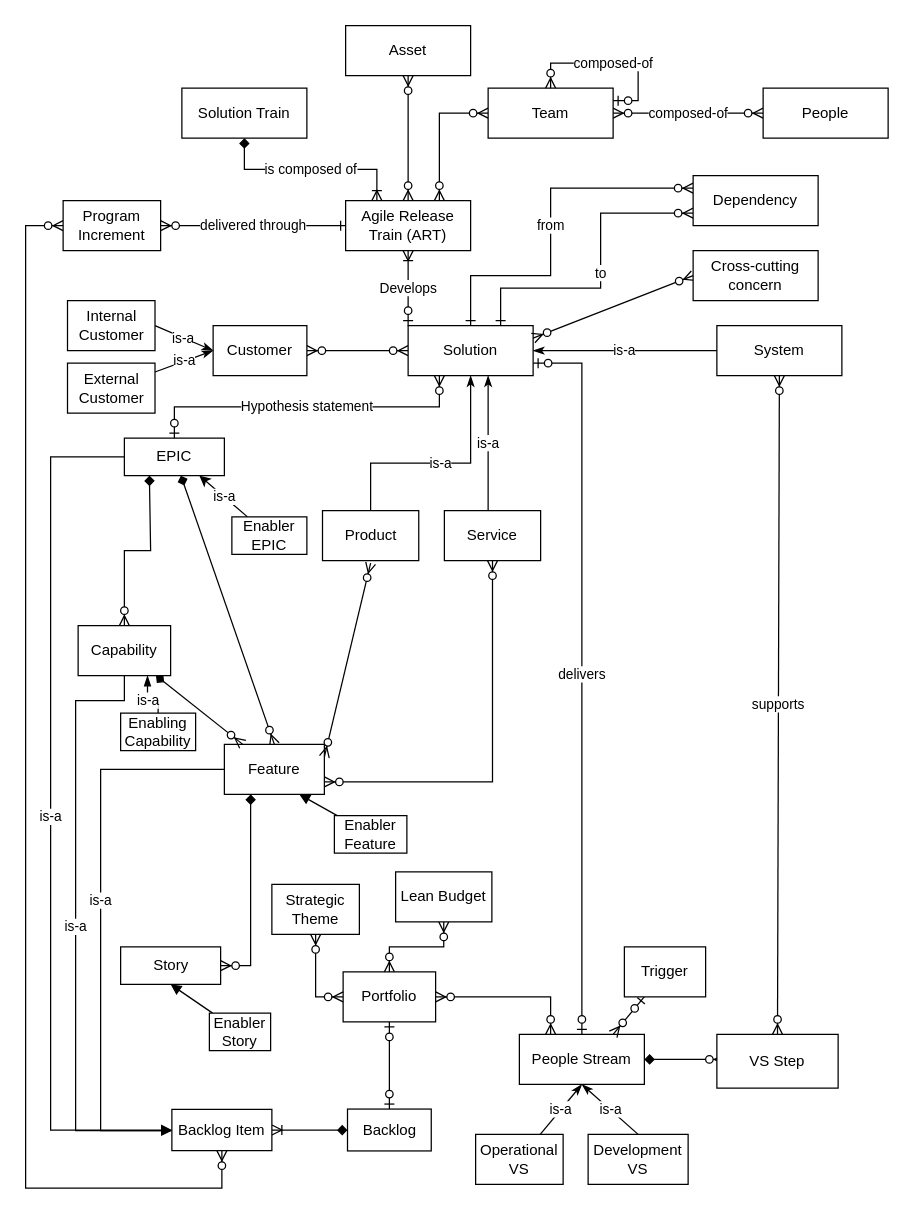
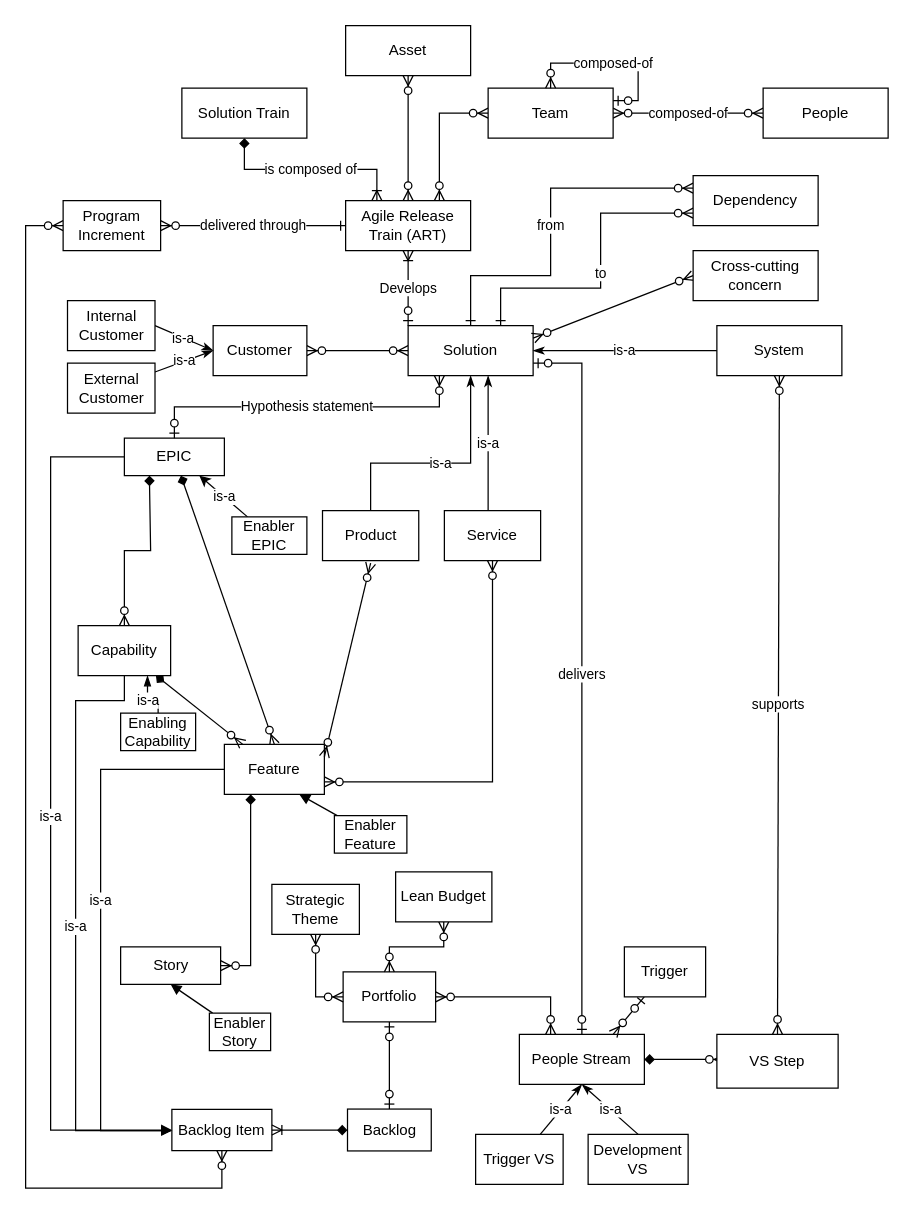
  <mxCell id="0" />
  <mxCell id="1" parent="0" />
  <mxCell id="2" style="edgeStyle=orthogonalEdgeStyle;rounded=0;orthogonalLoop=1;jettySize=auto;html=1;startArrow=diamond;startFill=1;endArrow=ERzeroToMany;endFill=1;exitX=1;exitY=0.5;exitDx=0;exitDy=0;" parent="1" source="3" edge="1"><mxGeometry relative="1" as="geometry"><mxPoint x="535" y="842" as="sourcePoint" /><mxPoint x="579" y="847" as="targetPoint" /></mxGeometry></mxCell>
  <mxCell id="3" value="People Stream" style="whiteSpace=wrap;html=1;align=center;" parent="1" vertex="1"><mxGeometry x="415" y="827" width="100" height="40" as="geometry" /></mxCell>
  <mxCell id="4" value="VS Step" style="whiteSpace=wrap;html=1;align=center;" parent="1" vertex="1"><mxGeometry x="573" y="827" width="97" height="43" as="geometry" /></mxCell>
  <mxCell id="5" value="is-a" style="edgeStyle=none;rounded=0;orthogonalLoop=1;jettySize=auto;html=1;entryX=0.5;entryY=1;entryDx=0;entryDy=0;startArrow=none;startFill=0;endArrow=classicThin;endFill=1;" parent="1" source="6" target="3" edge="1"><mxGeometry relative="1" as="geometry" /></mxCell>
- <mxCell id="6" value="Operational VS" style="whiteSpace=wrap;html=1;align=center;" parent="1" vertex="1"><mxGeometry x="380" y="907" width="70" height="40" as="geometry" /></mxCell>
+ <mxCell id="6" value="Trigger VS" style="whiteSpace=wrap;html=1;align=center;" parent="1" vertex="1"><mxGeometry x="380" y="907" width="70" height="40" as="geometry" /></mxCell>
  <mxCell id="7" value="is-a" style="edgeStyle=none;rounded=0;orthogonalLoop=1;jettySize=auto;html=1;exitX=0.5;exitY=0;exitDx=0;exitDy=0;entryX=0.5;entryY=1;entryDx=0;entryDy=0;startArrow=none;startFill=0;endArrow=classicThin;endFill=1;" parent="1" source="8" target="3" edge="1"><mxGeometry relative="1" as="geometry" /></mxCell>
  <mxCell id="8" value="Development VS" style="whiteSpace=wrap;html=1;align=center;" parent="1" vertex="1"><mxGeometry x="470" y="907" width="80" height="40" as="geometry" /></mxCell>
  <mxCell id="9" value="System" style="whiteSpace=wrap;html=1;align=center;" parent="1" vertex="1"><mxGeometry x="573" y="260" width="100" height="40" as="geometry" /></mxCell>
  <mxCell id="10" value="supports" style="endArrow=ERzeroToMany;html=1;rounded=0;entryX=0.5;entryY=1;entryDx=0;entryDy=0;exitX=0.5;exitY=0;exitDx=0;exitDy=0;startArrow=ERzeroToMany;startFill=1;endFill=1;" parent="1" source="4" target="9" edge="1"><mxGeometry relative="1" as="geometry"><mxPoint x="399" y="220" as="sourcePoint" /><mxPoint x="559" y="220" as="targetPoint" /></mxGeometry></mxCell>
  <mxCell id="11" value="composed-of" style="edgeStyle=orthogonalEdgeStyle;rounded=0;orthogonalLoop=1;jettySize=auto;html=1;startArrow=ERzeroToMany;startFill=1;endArrow=ERzeroToMany;endFill=1;" parent="1" source="12" target="40" edge="1"><mxGeometry relative="1" as="geometry" /></mxCell>
  <mxCell id="12" value="People" style="whiteSpace=wrap;html=1;align=center;" parent="1" vertex="1"><mxGeometry x="610" y="70" width="100" height="40" as="geometry" /></mxCell>
  <mxCell id="13" value="" style="endArrow=ERzeroToMany;html=1;rounded=0;startArrow=ERzeroToMany;startFill=1;endFill=1;edgeStyle=orthogonalEdgeStyle;entryX=0.75;entryY=0;entryDx=0;entryDy=0;" parent="1" source="40" target="30" edge="1"><mxGeometry relative="1" as="geometry"><mxPoint x="399" y="320" as="sourcePoint" /><mxPoint x="549" y="282" as="targetPoint" /></mxGeometry></mxCell>
  <mxCell id="14" style="rounded=0;orthogonalLoop=1;jettySize=auto;html=1;entryX=0.75;entryY=0;entryDx=0;entryDy=0;endArrow=ERzeroToMany;endFill=1;startArrow=ERzeroToOne;startFill=1;" parent="1" source="15" target="3" edge="1"><mxGeometry relative="1" as="geometry" /></mxCell>
  <mxCell id="15" value="Trigger" style="whiteSpace=wrap;html=1;align=center;" parent="1" vertex="1"><mxGeometry x="499" y="757" width="65" height="40" as="geometry" /></mxCell>
  <mxCell id="16" value="delivers" style="rounded=0;orthogonalLoop=1;jettySize=auto;html=1;entryX=0.5;entryY=0;entryDx=0;entryDy=0;endArrow=ERzeroToOne;endFill=1;startArrow=ERzeroToOne;startFill=1;edgeStyle=orthogonalEdgeStyle;" parent="1" source="18" target="3" edge="1"><mxGeometry relative="1" as="geometry"><Array as="points"><mxPoint x="465" y="290" /></Array></mxGeometry></mxCell>
  <mxCell id="17" style="edgeStyle=orthogonalEdgeStyle;rounded=0;orthogonalLoop=1;jettySize=auto;html=1;exitX=0;exitY=0.5;exitDx=0;exitDy=0;entryX=1;entryY=0.5;entryDx=0;entryDy=0;startArrow=ERzeroToMany;startFill=1;endArrow=ERzeroToMany;endFill=1;" parent="1" source="18" target="22" edge="1"><mxGeometry relative="1" as="geometry" /></mxCell>
  <mxCell id="18" value="Solution" style="whiteSpace=wrap;html=1;align=center;" parent="1" vertex="1"><mxGeometry x="326" y="260" width="100" height="40" as="geometry" /></mxCell>
  <mxCell id="19" value="Product" style="whiteSpace=wrap;html=1;align=center;" parent="1" vertex="1"><mxGeometry x="257.5" y="408" width="77" height="40" as="geometry" /></mxCell>
  <mxCell id="20" value="is-a" style="rounded=0;orthogonalLoop=1;jettySize=auto;html=1;startArrow=none;startFill=0;endArrow=classicThin;endFill=1;edgeStyle=orthogonalEdgeStyle;" parent="1" source="21" edge="1"><mxGeometry relative="1" as="geometry"><mxPoint x="390" y="300" as="targetPoint" /><Array as="points"><mxPoint x="390" y="380" /><mxPoint x="390" y="380" /></Array></mxGeometry></mxCell>
  <mxCell id="21" value="Service" style="whiteSpace=wrap;html=1;align=center;" parent="1" vertex="1"><mxGeometry x="355" y="408" width="77" height="40" as="geometry" /></mxCell>
  <mxCell id="22" value="Customer" style="whiteSpace=wrap;html=1;align=center;" parent="1" vertex="1"><mxGeometry x="170" y="260" width="75" height="40" as="geometry" /></mxCell>
  <mxCell id="23" value="is-a" style="edgeStyle=none;rounded=0;orthogonalLoop=1;jettySize=auto;html=1;startArrow=none;startFill=0;endArrow=classicThin;endFill=1;exitX=1;exitY=0.5;exitDx=0;exitDy=0;" parent="1" source="24" edge="1"><mxGeometry relative="1" as="geometry"><mxPoint x="170" y="280" as="targetPoint" /></mxGeometry></mxCell>
  <mxCell id="24" value="Internal Customer" style="whiteSpace=wrap;html=1;align=center;" parent="1" vertex="1"><mxGeometry x="53.5" y="240" width="70" height="40" as="geometry" /></mxCell>
  <mxCell id="25" value="is-a" style="edgeStyle=none;rounded=0;orthogonalLoop=1;jettySize=auto;html=1;startArrow=none;startFill=0;endArrow=classicThin;endFill=1;" parent="1" source="26" edge="1"><mxGeometry relative="1" as="geometry"><mxPoint x="170" y="280" as="targetPoint" /></mxGeometry></mxCell>
  <mxCell id="26" value="External&lt;br&gt;Customer" style="whiteSpace=wrap;html=1;align=center;" parent="1" vertex="1"><mxGeometry x="53.5" y="290" width="70" height="40" as="geometry" /></mxCell>
  <mxCell id="27" value="is-a" style="rounded=0;orthogonalLoop=1;jettySize=auto;html=1;exitX=0;exitY=0.5;exitDx=0;exitDy=0;startArrow=none;startFill=0;endArrow=classicThin;endFill=1;entryX=1;entryY=0.5;entryDx=0;entryDy=0;" parent="1" source="9" target="18" edge="1"><mxGeometry relative="1" as="geometry"><mxPoint x="564" y="230" as="sourcePoint" /><mxPoint x="431" y="280" as="targetPoint" /></mxGeometry></mxCell>
  <mxCell id="28" value="Develops" style="edgeStyle=none;rounded=0;orthogonalLoop=1;jettySize=auto;html=1;startArrow=ERoneToMany;startFill=0;endArrow=ERzeroToOne;endFill=1;entryX=0;entryY=0;entryDx=0;entryDy=0;" parent="1" source="30" target="18" edge="1"><mxGeometry relative="1" as="geometry"><mxPoint x="341" y="250" as="targetPoint" /></mxGeometry></mxCell>
  <mxCell id="29" value="delivered through" style="edgeStyle=orthogonalEdgeStyle;rounded=0;orthogonalLoop=1;jettySize=auto;html=1;startArrow=ERone;startFill=0;endArrow=ERzeroToMany;endFill=1;" parent="1" source="30" target="71" edge="1"><mxGeometry relative="1" as="geometry" /></mxCell>
  <mxCell id="30" value="Agile Release Train (ART)" style="whiteSpace=wrap;html=1;align=center;" parent="1" vertex="1"><mxGeometry x="276" y="160" width="100" height="40" as="geometry" /></mxCell>
  <mxCell id="31" value="is composed of" style="edgeStyle=orthogonalEdgeStyle;rounded=0;orthogonalLoop=1;jettySize=auto;html=1;entryX=0.25;entryY=0;entryDx=0;entryDy=0;startArrow=diamond;startFill=1;endArrow=ERoneToMany;endFill=0;exitX=0.5;exitY=1;exitDx=0;exitDy=0;" parent="1" source="32" target="30" edge="1"><mxGeometry relative="1" as="geometry" /></mxCell>
  <mxCell id="32" value="Solution Train" style="whiteSpace=wrap;html=1;align=center;" parent="1" vertex="1"><mxGeometry x="145" y="70" width="100" height="40" as="geometry" /></mxCell>
  <mxCell id="33" style="edgeStyle=none;rounded=0;orthogonalLoop=1;jettySize=auto;html=1;entryX=1;entryY=0.25;entryDx=0;entryDy=0;startArrow=ERzeroToMany;startFill=1;endArrow=ERzeroToMany;endFill=1;exitX=0;exitY=0.5;exitDx=0;exitDy=0;" parent="1" source="34" target="18" edge="1"><mxGeometry relative="1" as="geometry" /></mxCell>
  <mxCell id="34" value="Cross-cutting concern" style="whiteSpace=wrap;html=1;align=center;" parent="1" vertex="1"><mxGeometry x="554" y="200" width="100" height="40" as="geometry" /></mxCell>
  <mxCell id="35" value="from" style="edgeStyle=orthogonalEdgeStyle;rounded=0;orthogonalLoop=1;jettySize=auto;html=1;startArrow=ERzeroToMany;startFill=1;endArrow=ERone;endFill=0;exitX=0;exitY=0.25;exitDx=0;exitDy=0;entryX=0.5;entryY=0;entryDx=0;entryDy=0;" parent="1" source="37" target="18" edge="1"><mxGeometry relative="1" as="geometry"><mxPoint x="381" y="260" as="targetPoint" /><Array as="points"><mxPoint x="440" y="150" /><mxPoint x="440" y="220" /><mxPoint x="376" y="220" /></Array></mxGeometry></mxCell>
  <mxCell id="36" value="to" style="rounded=0;orthogonalLoop=1;jettySize=auto;html=1;startArrow=ERzeroToMany;startFill=1;endArrow=ERone;endFill=0;edgeStyle=orthogonalEdgeStyle;exitX=0;exitY=0.75;exitDx=0;exitDy=0;" parent="1" source="37" target="18" edge="1"><mxGeometry relative="1" as="geometry"><Array as="points"><mxPoint x="480" y="170" /><mxPoint x="480" y="230" /><mxPoint x="400" y="230" /></Array></mxGeometry></mxCell>
  <mxCell id="37" value="Dependency" style="whiteSpace=wrap;html=1;align=center;" parent="1" vertex="1"><mxGeometry x="554" y="140" width="100" height="40" as="geometry" /></mxCell>
  <mxCell id="38" style="edgeStyle=orthogonalEdgeStyle;rounded=0;orthogonalLoop=1;jettySize=auto;html=1;entryX=0.5;entryY=0;entryDx=0;entryDy=0;startArrow=ERzeroToMany;startFill=1;endArrow=ERzeroToMany;endFill=1;" parent="1" source="39" target="30" edge="1"><mxGeometry relative="1" as="geometry" /></mxCell>
  <mxCell id="39" value="Asset" style="whiteSpace=wrap;html=1;align=center;" parent="1" vertex="1"><mxGeometry x="276" y="20" width="100" height="40" as="geometry" /></mxCell>
  <mxCell id="40" value="Team" style="whiteSpace=wrap;html=1;align=center;" parent="1" vertex="1"><mxGeometry x="390" y="70" width="100" height="40" as="geometry" /></mxCell>
  <mxCell id="41" value="composed-of" style="edgeStyle=orthogonalEdgeStyle;rounded=0;orthogonalLoop=1;jettySize=auto;html=1;entryX=1;entryY=0.25;entryDx=0;entryDy=0;startArrow=ERzeroToMany;startFill=1;endArrow=ERzeroToOne;endFill=1;" parent="1" source="40" target="40" edge="1"><mxGeometry relative="1" as="geometry" /></mxCell>
  <mxCell id="42" style="rounded=0;orthogonalLoop=1;jettySize=auto;html=1;entryX=0.5;entryY=0;entryDx=0;entryDy=0;startArrow=diamond;startFill=1;endArrow=ERzeroToMany;endFill=1;" parent="1" source="46" target="49" edge="1"><mxGeometry relative="1" as="geometry" /></mxCell>
  <mxCell id="43" value="is-a" style="edgeStyle=orthogonalEdgeStyle;rounded=0;orthogonalLoop=1;jettySize=auto;html=1;entryX=0;entryY=0.5;entryDx=0;entryDy=0;startArrow=none;startFill=0;endArrow=block;endFill=1;" parent="1" source="46" target="67" edge="1"><mxGeometry relative="1" as="geometry"><Array as="points"><mxPoint x="40" y="365" /><mxPoint x="40" y="904" /></Array></mxGeometry></mxCell>
  <mxCell id="44" value="is-a" style="rounded=0;orthogonalLoop=1;jettySize=auto;html=1;startArrow=none;startFill=0;endArrow=block;endFill=1;exitX=0;exitY=0.5;exitDx=0;exitDy=0;edgeStyle=orthogonalEdgeStyle;" parent="1" source="49" target="67" edge="1"><mxGeometry x="-0.083" relative="1" as="geometry"><Array as="points"><mxPoint x="80" y="615" /><mxPoint x="80" y="904" /></Array><mxPoint as="offset" /></mxGeometry></mxCell>
  <mxCell id="45" style="edgeStyle=none;rounded=0;orthogonalLoop=1;jettySize=auto;html=1;entryX=0.5;entryY=0;entryDx=0;entryDy=0;startArrow=diamond;startFill=1;endArrow=ERzeroToMany;endFill=1;exitX=0.25;exitY=1;exitDx=0;exitDy=0;" edge="1" parent="1" source="46" target="74"><mxGeometry relative="1" as="geometry"><Array as="points"><mxPoint x="120" y="440" /><mxPoint x="99" y="440" /></Array></mxGeometry></mxCell>
  <mxCell id="46" value="EPIC" style="whiteSpace=wrap;html=1;align=center;" parent="1" vertex="1"><mxGeometry x="99" y="350" width="80" height="30" as="geometry" /></mxCell>
  <mxCell id="47" value="Hypothesis statement" style="endArrow=ERzeroToMany;html=1;rounded=0;entryX=0.25;entryY=1;entryDx=0;entryDy=0;exitX=0.5;exitY=0;exitDx=0;exitDy=0;edgeStyle=orthogonalEdgeStyle;endFill=1;startArrow=ERzeroToOne;startFill=1;" parent="1" source="46" target="18" edge="1"><mxGeometry relative="1" as="geometry"><mxPoint x="280" y="360" as="sourcePoint" /><mxPoint x="430" y="360" as="targetPoint" /></mxGeometry></mxCell>
  <mxCell id="48" value="is-a" style="rounded=0;orthogonalLoop=1;jettySize=auto;html=1;startArrow=none;startFill=0;endArrow=classicThin;endFill=1;edgeStyle=orthogonalEdgeStyle;exitX=0.5;exitY=0;exitDx=0;exitDy=0;entryX=0.5;entryY=1;entryDx=0;entryDy=0;" parent="1" source="19" target="18" edge="1"><mxGeometry relative="1" as="geometry"><mxPoint x="394.5" y="430" as="sourcePoint" /><mxPoint x="400" y="310" as="targetPoint" /><Array as="points"><mxPoint x="296" y="370" /><mxPoint x="376" y="370" /></Array></mxGeometry></mxCell>
  <mxCell id="49" value="Feature" style="whiteSpace=wrap;html=1;align=center;" parent="1" vertex="1"><mxGeometry x="179" y="595" width="80" height="40" as="geometry" /></mxCell>
  <mxCell id="50" value="" style="endArrow=ERzeroToMany;html=1;rounded=0;entryX=1;entryY=0.25;entryDx=0;entryDy=0;startArrow=ERzeroToMany;startFill=1;endFill=1;" parent="1" target="49" edge="1"><mxGeometry relative="1" as="geometry"><mxPoint x="296" y="450" as="sourcePoint" /><mxPoint x="230" y="520" as="targetPoint" /></mxGeometry></mxCell>
  <mxCell id="51" value="" style="endArrow=ERzeroToMany;html=1;rounded=0;exitX=1;exitY=0.75;exitDx=0;exitDy=0;entryX=0.5;entryY=1;entryDx=0;entryDy=0;startArrow=ERzeroToMany;startFill=1;endFill=1;edgeStyle=orthogonalEdgeStyle;" parent="1" source="49" target="21" edge="1"><mxGeometry relative="1" as="geometry"><mxPoint x="420" y="445" as="sourcePoint" /><mxPoint x="384.5" y="505" as="targetPoint" /></mxGeometry></mxCell>
  <mxCell id="52" value="is-a" style="rounded=0;orthogonalLoop=1;jettySize=auto;html=1;entryX=0.75;entryY=1;entryDx=0;entryDy=0;" parent="1" source="53" target="46" edge="1"><mxGeometry relative="1" as="geometry"><mxPoint x="108" y="380" as="targetPoint" /></mxGeometry></mxCell>
  <mxCell id="53" value="Enabler EPIC" style="whiteSpace=wrap;html=1;align=center;" parent="1" vertex="1"><mxGeometry x="185" y="413" width="60" height="30" as="geometry" /></mxCell>
  <mxCell id="54" style="edgeStyle=orthogonalEdgeStyle;rounded=0;orthogonalLoop=1;jettySize=auto;html=1;endArrow=diamond;endFill=1;startArrow=ERzeroToMany;startFill=1;" parent="1" source="55" target="49" edge="1"><mxGeometry relative="1" as="geometry"><Array as="points"><mxPoint x="200" y="772" /></Array></mxGeometry></mxCell>
  <mxCell id="55" value="Story" style="html=1;" parent="1" vertex="1"><mxGeometry x="96" y="757" width="80" height="30" as="geometry" /></mxCell>
  <mxCell id="56" style="rounded=0;orthogonalLoop=1;jettySize=auto;html=1;startArrow=none;startFill=0;endArrow=block;endFill=1;entryX=0.75;entryY=1;entryDx=0;entryDy=0;" parent="1" source="57" target="49" edge="1"><mxGeometry relative="1" as="geometry"><mxPoint x="157" y="662" as="targetPoint" /></mxGeometry></mxCell>
  <mxCell id="57" value="Enabler Feature" style="whiteSpace=wrap;html=1;align=center;" parent="1" vertex="1"><mxGeometry x="267" y="652" width="58" height="30" as="geometry" /></mxCell>
  <mxCell id="58" value="" style="rounded=0;orthogonalLoop=1;jettySize=auto;html=1;startArrow=none;startFill=0;endArrow=block;endFill=1;entryX=0.5;entryY=1;entryDx=0;entryDy=0;" parent="1" source="59" target="55" edge="1"><mxGeometry relative="1" as="geometry" /></mxCell>
  <mxCell id="59" value="Enabler Story" style="whiteSpace=wrap;html=1;align=center;" parent="1" vertex="1"><mxGeometry x="167" y="810" width="49" height="30" as="geometry" /></mxCell>
  <mxCell id="60" style="edgeStyle=orthogonalEdgeStyle;rounded=0;orthogonalLoop=1;jettySize=auto;html=1;entryX=0.25;entryY=0;entryDx=0;entryDy=0;startArrow=ERzeroToMany;startFill=1;endArrow=ERzeroToMany;endFill=1;exitX=1;exitY=0.5;exitDx=0;exitDy=0;" parent="1" source="62" target="3" edge="1"><mxGeometry relative="1" as="geometry"><mxPoint x="367" y="797" as="sourcePoint" /></mxGeometry></mxCell>
  <mxCell id="61" style="edgeStyle=orthogonalEdgeStyle;rounded=0;orthogonalLoop=1;jettySize=auto;html=1;entryX=0.5;entryY=0;entryDx=0;entryDy=0;startArrow=ERzeroToOne;startFill=1;endArrow=ERzeroToOne;endFill=1;" parent="1" source="62" target="69" edge="1"><mxGeometry relative="1" as="geometry" /></mxCell>
  <mxCell id="62" value="Portfolio" style="whiteSpace=wrap;html=1;align=center;" parent="1" vertex="1"><mxGeometry x="274" y="777" width="74" height="40" as="geometry" /></mxCell>
  <mxCell id="63" style="edgeStyle=orthogonalEdgeStyle;rounded=0;orthogonalLoop=1;jettySize=auto;html=1;entryX=0;entryY=0.5;entryDx=0;entryDy=0;startArrow=ERzeroToMany;startFill=1;endArrow=ERzeroToMany;endFill=1;" parent="1" source="64" target="62" edge="1"><mxGeometry relative="1" as="geometry" /></mxCell>
  <mxCell id="64" value="Strategic Theme" style="whiteSpace=wrap;html=1;align=center;" parent="1" vertex="1"><mxGeometry x="217" y="707" width="70" height="40" as="geometry" /></mxCell>
  <mxCell id="65" style="edgeStyle=orthogonalEdgeStyle;rounded=0;orthogonalLoop=1;jettySize=auto;html=1;entryX=0.5;entryY=0;entryDx=0;entryDy=0;startArrow=ERzeroToMany;startFill=1;endArrow=ERzeroToMany;endFill=1;" parent="1" source="66" target="62" edge="1"><mxGeometry relative="1" as="geometry" /></mxCell>
  <mxCell id="66" value="Lean Budget" style="whiteSpace=wrap;html=1;align=center;" parent="1" vertex="1"><mxGeometry x="316" y="697" width="77" height="40" as="geometry" /></mxCell>
  <mxCell id="67" value="Backlog Item" style="whiteSpace=wrap;html=1;align=center;" parent="1" vertex="1"><mxGeometry x="137" y="887" width="80" height="33" as="geometry" /></mxCell>
  <mxCell id="68" style="edgeStyle=orthogonalEdgeStyle;rounded=0;orthogonalLoop=1;jettySize=auto;html=1;entryX=1;entryY=0.5;entryDx=0;entryDy=0;startArrow=diamond;startFill=1;endArrow=ERoneToMany;endFill=0;" parent="1" source="69" target="67" edge="1"><mxGeometry relative="1" as="geometry" /></mxCell>
  <mxCell id="69" value="Backlog" style="whiteSpace=wrap;html=1;align=center;" parent="1" vertex="1"><mxGeometry x="277.5" y="886.75" width="67" height="33.5" as="geometry" /></mxCell>
  <mxCell id="70" style="edgeStyle=orthogonalEdgeStyle;rounded=0;orthogonalLoop=1;jettySize=auto;html=1;startArrow=ERzeroToMany;startFill=1;endArrow=ERzeroToMany;endFill=1;entryX=0.5;entryY=1;entryDx=0;entryDy=0;" parent="1" source="71" target="67" edge="1"><mxGeometry relative="1" as="geometry"><Array as="points"><mxPoint x="20" y="180" /><mxPoint x="20" y="950" /><mxPoint x="177" y="950" /></Array><mxPoint x="320" y="920" as="targetPoint" /></mxGeometry></mxCell>
  <mxCell id="71" value="Program Increment" style="whiteSpace=wrap;html=1;align=center;" parent="1" vertex="1"><mxGeometry x="50" y="160" width="78" height="40" as="geometry" /></mxCell>
  <mxCell id="72" style="edgeStyle=none;rounded=0;orthogonalLoop=1;jettySize=auto;html=1;startArrow=diamond;startFill=1;endArrow=ERzeroToMany;endFill=1;" edge="1" parent="1" source="74" target="49"><mxGeometry relative="1" as="geometry" /></mxCell>
  <mxCell id="73" value="is-a" style="edgeStyle=orthogonalEdgeStyle;rounded=0;orthogonalLoop=1;jettySize=auto;html=1;startArrow=none;startFill=0;endArrow=blockThin;endFill=1;" edge="1" parent="1" source="74"><mxGeometry relative="1" as="geometry"><mxPoint x="137" y="904" as="targetPoint" /><Array as="points"><mxPoint x="99" y="560" /><mxPoint x="60" y="560" /><mxPoint x="60" y="904" /></Array></mxGeometry></mxCell>
  <mxCell id="74" value="Capability" style="whiteSpace=wrap;html=1;align=center;" vertex="1" parent="1"><mxGeometry x="62" y="500" width="74" height="40" as="geometry" /></mxCell>
  <mxCell id="75" value="is-a" style="edgeStyle=orthogonalEdgeStyle;rounded=0;orthogonalLoop=1;jettySize=auto;html=1;entryX=0.75;entryY=1;entryDx=0;entryDy=0;startArrow=none;startFill=0;endArrow=blockThin;endFill=1;" edge="1" parent="1" source="76" target="74"><mxGeometry relative="1" as="geometry"><Array as="points"><mxPoint x="126" y="560" /><mxPoint x="118" y="560" /></Array></mxGeometry></mxCell>
  <mxCell id="76" value="Enabling Capability" style="whiteSpace=wrap;html=1;align=center;" vertex="1" parent="1"><mxGeometry x="96" y="570" width="60" height="30" as="geometry" /></mxCell>
